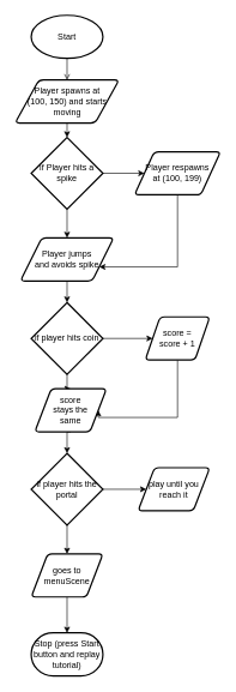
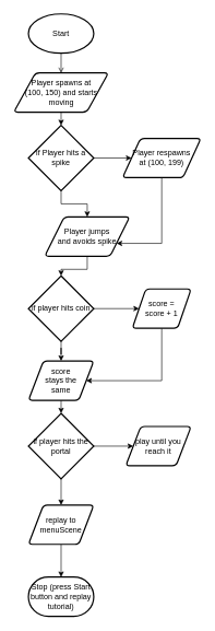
  <mxCell id="0" />
  <mxCell id="1" parent="0" />
  <mxCell id="2" style="edgeStyle=orthogonalEdgeStyle;rounded=0;orthogonalLoop=1;jettySize=auto;html=1;exitX=0.5;exitY=1;exitDx=0;exitDy=0;exitPerimeter=0;entryX=0.5;entryY=0;entryDx=0;entryDy=0;endArrow=open;" edge="1" parent="1" source="3" target="5"><mxGeometry relative="1" as="geometry" /></mxCell>
  <mxCell id="3" value="Start" style="strokeWidth=2;html=1;shape=mxgraph.flowchart.start_1;whiteSpace=wrap;" vertex="1" parent="1"><mxGeometry x="43" y="20" width="100" height="60" as="geometry" /></mxCell>
  <mxCell id="4" style="edgeStyle=orthogonalEdgeStyle;rounded=0;orthogonalLoop=1;jettySize=auto;html=1;exitX=0.5;exitY=1;exitDx=0;exitDy=0;entryX=0.5;entryY=0;entryDx=0;entryDy=0;entryPerimeter=0;" edge="1" parent="1" source="5" target="8"><mxGeometry relative="1" as="geometry" /></mxCell>
  <mxCell id="5" value="Player spawns at&lt;br&gt;(100, 150) and starts moving" style="shape=parallelogram;html=1;strokeWidth=2;perimeter=parallelogramPerimeter;whiteSpace=wrap;rounded=1;arcSize=12;size=0.23;" vertex="1" parent="1"><mxGeometry x="20.5" y="110" width="145" height="60" as="geometry" /></mxCell>
  <mxCell id="6" style="edgeStyle=orthogonalEdgeStyle;rounded=0;orthogonalLoop=1;jettySize=auto;html=1;exitX=1;exitY=0.5;exitDx=0;exitDy=0;exitPerimeter=0;" edge="1" parent="1" source="8" target="10"><mxGeometry relative="1" as="geometry" /></mxCell>
  <mxCell id="7" style="edgeStyle=orthogonalEdgeStyle;rounded=0;orthogonalLoop=1;jettySize=auto;html=1;exitX=0.5;exitY=1;exitDx=0;exitDy=0;exitPerimeter=0;entryX=0.5;entryY=0;entryDx=0;entryDy=0;" edge="1" parent="1" source="8" target="17"><mxGeometry relative="1" as="geometry" /></mxCell>
  <mxCell id="8" value="if Player hits a spike" style="strokeWidth=2;html=1;shape=mxgraph.flowchart.decision;whiteSpace=wrap;" vertex="1" parent="1"><mxGeometry x="43" y="190" width="100" height="100" as="geometry" /></mxCell>
  <mxCell id="9" style="edgeStyle=orthogonalEdgeStyle;rounded=0;orthogonalLoop=1;jettySize=auto;html=1;exitX=0.5;exitY=1;exitDx=0;exitDy=0;entryX=1;entryY=0.75;entryDx=0;entryDy=0;" edge="1" parent="1" source="10" target="17"><mxGeometry relative="1" as="geometry"><Array as="points"><mxPoint x="247" y="370" /></Array></mxGeometry></mxCell>
  <mxCell id="10" value="Player respawns&lt;br&gt;at (100, 199)" style="shape=parallelogram;html=1;strokeWidth=2;perimeter=parallelogramPerimeter;whiteSpace=wrap;rounded=1;arcSize=12;size=0.23;" vertex="1" parent="1"><mxGeometry x="187" y="210" width="120" height="60" as="geometry" /></mxCell>
  <mxCell id="11" style="edgeStyle=orthogonalEdgeStyle;rounded=0;orthogonalLoop=1;jettySize=auto;html=1;exitX=1;exitY=0.5;exitDx=0;exitDy=0;exitPerimeter=0;entryX=0;entryY=0.5;entryDx=0;entryDy=0;" edge="1" parent="1" source="13" target="15"><mxGeometry relative="1" as="geometry" /></mxCell>
  <mxCell id="12" style="edgeStyle=orthogonalEdgeStyle;rounded=0;orthogonalLoop=1;jettySize=auto;html=1;exitX=0.5;exitY=1;exitDx=0;exitDy=0;exitPerimeter=0;" edge="1" parent="1" source="13" target="22"><mxGeometry relative="1" as="geometry" /></mxCell>
  <mxCell id="13" value="if player hits coin" style="strokeWidth=2;html=1;shape=mxgraph.flowchart.decision;whiteSpace=wrap;" vertex="1" parent="1"><mxGeometry x="43" y="420" width="100" height="100" as="geometry" /></mxCell>
  <mxCell id="14" style="edgeStyle=orthogonalEdgeStyle;rounded=0;orthogonalLoop=1;jettySize=auto;html=1;exitX=0.5;exitY=1;exitDx=0;exitDy=0;entryX=1;entryY=0.5;entryDx=0;entryDy=0;" edge="1" parent="1" source="15" target="22"><mxGeometry relative="1" as="geometry"><Array as="points"><mxPoint x="247" y="580" /></Array></mxGeometry></mxCell>
  <mxCell id="15" value="score = &lt;br&gt;score + 1" style="shape=parallelogram;html=1;strokeWidth=2;perimeter=parallelogramPerimeter;whiteSpace=wrap;rounded=1;arcSize=12;size=0.23;" vertex="1" parent="1"><mxGeometry x="202" y="440" width="90" height="60" as="geometry" /></mxCell>
  <mxCell id="16" style="edgeStyle=orthogonalEdgeStyle;rounded=0;orthogonalLoop=1;jettySize=auto;html=1;exitX=0.5;exitY=1;exitDx=0;exitDy=0;entryX=0.5;entryY=0;entryDx=0;entryDy=0;entryPerimeter=0;" edge="1" parent="1" source="17" target="13"><mxGeometry relative="1" as="geometry" /></mxCell>
- <mxCell id="17" value="Player jumps&lt;br&gt;and avoids spike" style="shape=parallelogram;html=1;strokeWidth=2;perimeter=parallelogramPerimeter;whiteSpace=wrap;rounded=1;arcSize=12;size=0.23;" vertex="1" parent="1"><mxGeometry x="28" y="330" width="130" height="60" as="geometry" /></mxCell>
+ <mxCell id="17" value="Player jumps&lt;br&gt;and avoids spike" style="shape=parallelogram;html=1;strokeWidth=2;perimeter=parallelogramPerimeter;whiteSpace=wrap;rounded=1;arcSize=12;size=0.23;" vertex="1" parent="1"><mxGeometry x="68" y="330" width="130" height="60" as="geometry" /></mxCell>
  <mxCell id="18" style="edgeStyle=orthogonalEdgeStyle;rounded=0;orthogonalLoop=1;jettySize=auto;html=1;exitX=0.5;exitY=1;exitDx=0;exitDy=0;exitPerimeter=0;entryX=0.5;entryY=0;entryDx=0;entryDy=0;" edge="1" parent="1" source="20" target="24"><mxGeometry relative="1" as="geometry" /></mxCell>
  <mxCell id="19" style="edgeStyle=orthogonalEdgeStyle;rounded=0;orthogonalLoop=1;jettySize=auto;html=1;exitX=1;exitY=0.5;exitDx=0;exitDy=0;exitPerimeter=0;entryX=0;entryY=0.5;entryDx=0;entryDy=0;" edge="1" parent="1" source="20" target="26"><mxGeometry relative="1" as="geometry" /></mxCell>
  <mxCell id="20" value="if player hits the portal" style="strokeWidth=2;html=1;shape=mxgraph.flowchart.decision;whiteSpace=wrap;" vertex="1" parent="1"><mxGeometry x="43" y="630" width="100" height="100" as="geometry" /></mxCell>
  <mxCell id="21" style="edgeStyle=orthogonalEdgeStyle;rounded=0;orthogonalLoop=1;jettySize=auto;html=1;exitX=0.5;exitY=1;exitDx=0;exitDy=0;entryX=0.5;entryY=0;entryDx=0;entryDy=0;entryPerimeter=0;" edge="1" parent="1" source="22" target="20"><mxGeometry relative="1" as="geometry" /></mxCell>
- <mxCell id="22" value="score&lt;br&gt;stays the&lt;br&gt;same" style="shape=parallelogram;html=1;strokeWidth=2;perimeter=parallelogramPerimeter;whiteSpace=wrap;rounded=1;arcSize=12;size=0.23;" vertex="1" parent="1"><mxGeometry x="48" y="540" width="100" height="60" as="geometry" /></mxCell>
+ <mxCell id="22" value="score&lt;br&gt;stays the&lt;br&gt;same" style="shape=parallelogram;html=1;strokeWidth=2;perimeter=parallelogramPerimeter;whiteSpace=wrap;rounded=1;arcSize=12;size=0.23;" vertex="1" parent="1"><mxGeometry x="43" y="550" width="100" height="60" as="geometry" /></mxCell>
  <mxCell id="23" style="edgeStyle=orthogonalEdgeStyle;rounded=0;orthogonalLoop=1;jettySize=auto;html=1;exitX=0.5;exitY=1;exitDx=0;exitDy=0;entryX=0.5;entryY=0;entryDx=0;entryDy=0;entryPerimeter=0;" edge="1" parent="1" source="24" target="25"><mxGeometry relative="1" as="geometry" /></mxCell>
- <mxCell id="24" value="goes to menuScene" style="shape=parallelogram;html=1;strokeWidth=2;perimeter=parallelogramPerimeter;whiteSpace=wrap;rounded=1;arcSize=12;size=0.23;" vertex="1" parent="1"><mxGeometry x="43" y="770" width="100" height="60" as="geometry" /></mxCell>
+ <mxCell id="24" value="replay to menuScene" style="shape=parallelogram;html=1;strokeWidth=2;perimeter=parallelogramPerimeter;whiteSpace=wrap;rounded=1;arcSize=12;size=0.23;" vertex="1" parent="1"><mxGeometry x="43" y="770" width="100" height="60" as="geometry" /></mxCell>
  <mxCell id="25" value="Stop (press Start button and replay tutorial)" style="strokeWidth=2;html=1;shape=mxgraph.flowchart.terminator;whiteSpace=wrap;" vertex="1" parent="1"><mxGeometry x="43" y="880" width="100" height="60" as="geometry" /></mxCell>
  <mxCell id="26" value="play until you reach it" style="shape=parallelogram;html=1;strokeWidth=2;perimeter=parallelogramPerimeter;whiteSpace=wrap;rounded=1;arcSize=12;size=0.23;" vertex="1" parent="1"><mxGeometry x="192" y="650" width="100" height="60" as="geometry" /></mxCell>
